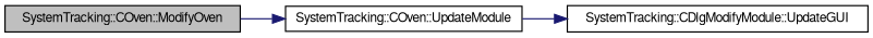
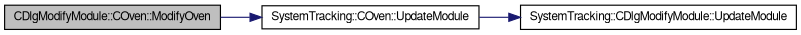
  digraph {
    rankdir=LR
    node [color=black fillcolor=white fontname=FreeSans fontsize=10 shape=record style=filled]
    edge [color=midnightblue fontname=FreeSans fontsize=10 labelfontname=FreeSans labelfontsize=10 style=solid]
-   n1 [fillcolor=grey75 fontcolor=black height=0.2 label="SystemTracking::COven::ModifyOven" width=0.4]
+   n1 [fillcolor=grey75 fontcolor=black height=0.2 label="CDlgModifyModule::COven::ModifyOven" width=0.4]
    n2 [height=0.2 label="SystemTracking::COven::UpdateModule" width=0.4]
-   n3 [height=0.2 label="SystemTracking::CDlgModifyModule::UpdateGUI" width=0.4]
+   n3 [height=0.2 label="SystemTracking::CDlgModifyModule::UpdateModule" width=0.4]
    n1 -> n2
    n2 -> n3
  }
